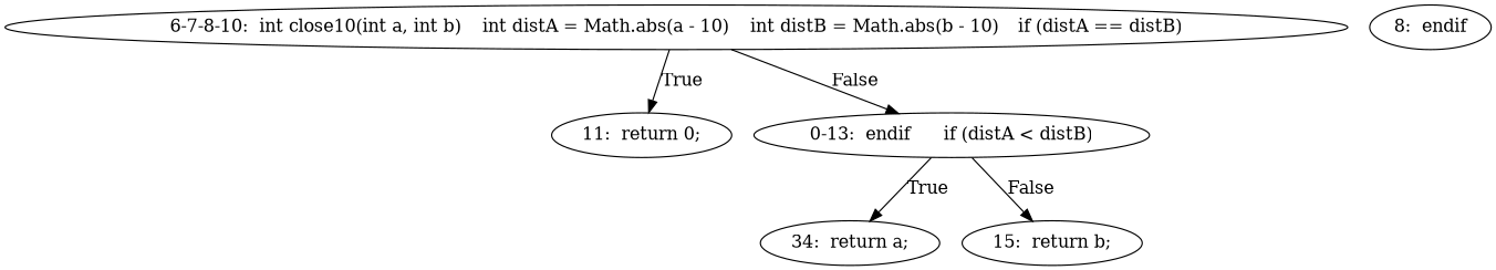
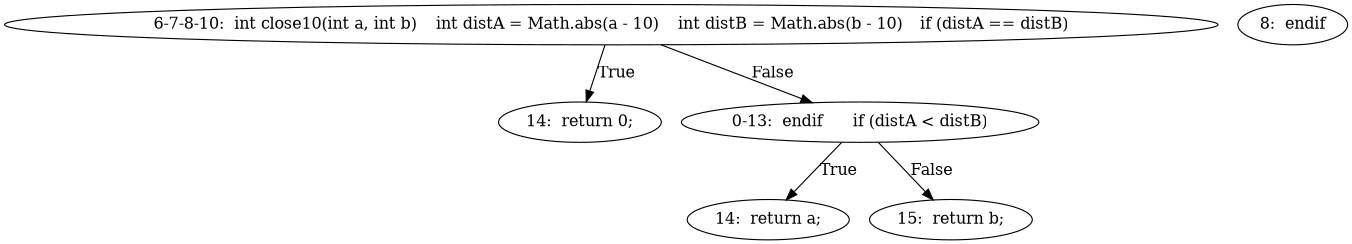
  digraph {
    fontname="DejaVu Serif"
    node [fontname="DejaVu Serif"]
    edge [fontname="DejaVu Serif"]
    n1 [label="6-7-8-10:  int close10(int a, int b)	int distA = Math.abs(a - 10)	int distB = Math.abs(b - 10)	if (distA == distB)"]
-   n2 [label="11:  return 0;"]
+   n2 [label="14:  return 0;"]
    n3 [label="0-13:  endif	if (distA < distB)"]
-   n4 [label="34:  return a;"]
+   n4 [label="14:  return a;"]
    n5 [label="15:  return b;"]
    n6 [label="8:  endif"]
    n1 -> n2 [label=True]
    n1 -> n3 [label=False]
    n3 -> n4 [label=True]
    n3 -> n5 [label=False]
  }
